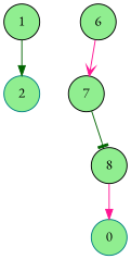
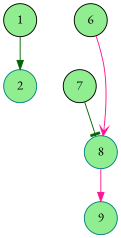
  digraph {
    fontname="EB Garamond"
    node [color=black fillcolor=lightgreen fontname="EB Garamond" shape=circle style=filled]
    edge [arrowhead=normal color=darkgreen fontname="EB Garamond"]
    n1 [label=1]
    n2 [color=teal label=2]
    n3 [label=6]
    n4 [label=7]
-   n5 [label=8]
-   n6 [color=teal label=0]
+   n5 [color=teal label=8]
+   n6 [color=teal label=9]
    n1 -> n2
-   n3 -> n4 [arrowhead=vee color=deeppink]
+   n3 -> n5 [arrowhead=vee color=deeppink]
    n4 -> n5 [arrowhead=tee]
    n5 -> n6 [color=deeppink]
  }
